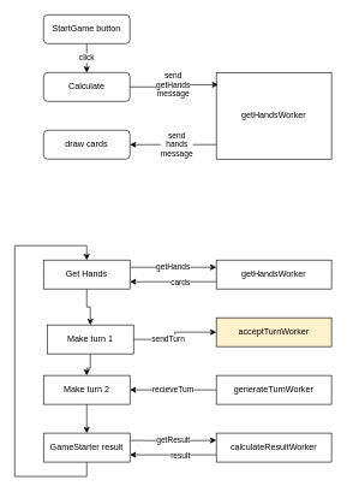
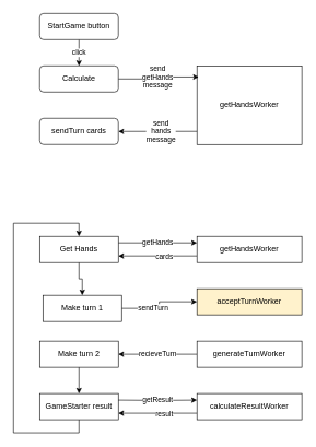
  <mxCell id="0" />
  <mxCell id="1" parent="0" />
  <mxCell id="2" style="edgeStyle=orthogonalEdgeStyle;rounded=0;orthogonalLoop=1;jettySize=auto;html=1;entryX=0.5;entryY=0;entryDx=0;entryDy=0;" edge="1" parent="1" source="4" target="8"><mxGeometry relative="1" as="geometry" /></mxCell>
  <mxCell id="3" value="getHands" style="edgeStyle=orthogonalEdgeStyle;rounded=0;orthogonalLoop=1;jettySize=auto;html=1;entryX=0;entryY=0.25;entryDx=0;entryDy=0;exitX=1;exitY=0.25;exitDx=0;exitDy=0;" edge="1" parent="1" source="4" target="15"><mxGeometry relative="1" as="geometry" /></mxCell>
  <mxCell id="4" value="Get Hands" style="rounded=0;whiteSpace=wrap;html=1;" vertex="1" parent="1"><mxGeometry x="60" y="360" width="120" height="40" as="geometry" /></mxCell>
- <mxCell id="5" style="edgeStyle=orthogonalEdgeStyle;rounded=0;orthogonalLoop=1;jettySize=auto;html=1;entryX=0.5;entryY=0;entryDx=0;entryDy=0;" edge="1" parent="1" source="8" target="10"><mxGeometry relative="1" as="geometry" /></mxCell>
  <mxCell id="6" style="edgeStyle=orthogonalEdgeStyle;rounded=0;orthogonalLoop=1;jettySize=auto;html=1;" edge="1" parent="1" source="8" target="16"><mxGeometry relative="1" as="geometry" /></mxCell>
  <mxCell id="7" value="sendTurn" style="edgeLabel;html=1;align=center;verticalAlign=middle;resizable=0;points=[];" vertex="1" connectable="0" parent="6"><mxGeometry x="-0.256" y="1" relative="1" as="geometry"><mxPoint as="offset" /></mxGeometry></mxCell>
  <mxCell id="8" value="Make turn 1" style="rounded=0;whiteSpace=wrap;html=1;" vertex="1" parent="1"><mxGeometry x="65" y="450" width="120" height="40" as="geometry" /></mxCell>
  <mxCell id="9" style="edgeStyle=orthogonalEdgeStyle;rounded=0;orthogonalLoop=1;jettySize=auto;html=1;entryX=0.5;entryY=0;entryDx=0;entryDy=0;" edge="1" parent="1" source="10" target="12"><mxGeometry relative="1" as="geometry" /></mxCell>
  <mxCell id="10" value="Make turn 2" style="rounded=0;whiteSpace=wrap;html=1;" vertex="1" parent="1"><mxGeometry x="60" y="520" width="120" height="40" as="geometry" /></mxCell>
  <mxCell id="11" style="edgeStyle=orthogonalEdgeStyle;rounded=0;orthogonalLoop=1;jettySize=auto;html=1;entryX=0.5;entryY=0;entryDx=0;entryDy=0;" edge="1" parent="1" source="12" target="4"><mxGeometry relative="1" as="geometry"><Array as="points"><mxPoint x="120" y="660" /><mxPoint x="20" y="660" /><mxPoint x="20" y="340" /><mxPoint x="120" y="340" /></Array></mxGeometry></mxCell>
  <mxCell id="12" value="GameStarter result" style="rounded=0;whiteSpace=wrap;html=1;" vertex="1" parent="1"><mxGeometry x="60" y="600" width="120" height="40" as="geometry" /></mxCell>
  <mxCell id="13" style="edgeStyle=orthogonalEdgeStyle;rounded=0;orthogonalLoop=1;jettySize=auto;html=1;entryX=1;entryY=0.75;entryDx=0;entryDy=0;exitX=0;exitY=0.75;exitDx=0;exitDy=0;" edge="1" parent="1" source="15" target="4"><mxGeometry relative="1" as="geometry" /></mxCell>
  <mxCell id="14" value="cards" style="edgeLabel;html=1;align=center;verticalAlign=middle;resizable=0;points=[];" vertex="1" connectable="0" parent="13"><mxGeometry x="-0.149" y="1" relative="1" as="geometry"><mxPoint as="offset" /></mxGeometry></mxCell>
  <mxCell id="15" value="getHandsWorker" style="rounded=0;whiteSpace=wrap;html=1;" vertex="1" parent="1"><mxGeometry x="300" y="360" width="160" height="40" as="geometry" /></mxCell>
  <mxCell id="16" value="acceptTurnWorker" style="rounded=0;whiteSpace=wrap;html=1;fillColor=#fff2cc;" vertex="1" parent="1"><mxGeometry x="300" y="440" width="160" height="40" as="geometry" /></mxCell>
  <mxCell id="17" value="recieveTurn" style="edgeStyle=orthogonalEdgeStyle;rounded=0;orthogonalLoop=1;jettySize=auto;html=1;entryX=1;entryY=0.5;entryDx=0;entryDy=0;" edge="1" parent="1" source="18" target="10"><mxGeometry relative="1" as="geometry" /></mxCell>
  <mxCell id="18" value="generateTurnWorker" style="rounded=0;whiteSpace=wrap;html=1;" vertex="1" parent="1"><mxGeometry x="300" y="520" width="160" height="40" as="geometry" /></mxCell>
  <mxCell id="19" value="getResult" style="edgeStyle=orthogonalEdgeStyle;rounded=0;orthogonalLoop=1;jettySize=auto;html=1;entryX=0;entryY=0.25;entryDx=0;entryDy=0;" edge="1" target="22" parent="1"><mxGeometry relative="1" as="geometry"><mxPoint x="180" y="610" as="sourcePoint" /></mxGeometry></mxCell>
  <mxCell id="20" style="edgeStyle=orthogonalEdgeStyle;rounded=0;orthogonalLoop=1;jettySize=auto;html=1;entryX=1;entryY=0.75;entryDx=0;entryDy=0;exitX=0;exitY=0.75;exitDx=0;exitDy=0;" edge="1" source="22" parent="1"><mxGeometry relative="1" as="geometry"><mxPoint x="180" y="630" as="targetPoint" /></mxGeometry></mxCell>
  <mxCell id="21" value="result" style="edgeLabel;html=1;align=center;verticalAlign=middle;resizable=0;points=[];" vertex="1" connectable="0" parent="20"><mxGeometry x="-0.149" y="1" relative="1" as="geometry"><mxPoint as="offset" /></mxGeometry></mxCell>
  <mxCell id="22" value="calculateResultWorker" style="rounded=0;whiteSpace=wrap;html=1;" vertex="1" parent="1"><mxGeometry x="300" y="600" width="160" height="40" as="geometry" /></mxCell>
  <mxCell id="23" value="click" style="edgeStyle=orthogonalEdgeStyle;rounded=0;orthogonalLoop=1;jettySize=auto;html=1;" edge="1" parent="1" source="24" target="28"><mxGeometry relative="1" as="geometry" /></mxCell>
  <mxCell id="24" value="StartGame button" style="rounded=1;whiteSpace=wrap;html=1;" vertex="1" parent="1"><mxGeometry x="60" y="20" width="120" height="40" as="geometry" /></mxCell>
  <mxCell id="25" value="send&lt;br&gt;hands&lt;br&gt;message" style="edgeStyle=orthogonalEdgeStyle;rounded=0;orthogonalLoop=1;jettySize=auto;html=1;entryX=1;entryY=0.5;entryDx=0;entryDy=0;exitX=0.063;exitY=0.833;exitDx=0;exitDy=0;exitPerimeter=0;" edge="1" parent="1" source="26" target="29"><mxGeometry relative="1" as="geometry" /></mxCell>
  <mxCell id="26" value="getHandsWorker" style="rounded=0;whiteSpace=wrap;html=1;" vertex="1" parent="1"><mxGeometry x="300" y="100" width="160" height="120" as="geometry" /></mxCell>
  <mxCell id="27" value="send &lt;br&gt;getHands&lt;br&gt;message" style="edgeStyle=orthogonalEdgeStyle;rounded=0;orthogonalLoop=1;jettySize=auto;html=1;entryX=0.016;entryY=0.141;entryDx=0;entryDy=0;entryPerimeter=0;" edge="1" parent="1" source="28" target="26"><mxGeometry relative="1" as="geometry" /></mxCell>
  <mxCell id="28" value="Calculate" style="rounded=1;whiteSpace=wrap;html=1;" vertex="1" parent="1"><mxGeometry x="60" y="100" width="120" height="40" as="geometry" /></mxCell>
- <mxCell id="29" value="draw cards" style="rounded=1;whiteSpace=wrap;html=1;" vertex="1" parent="1"><mxGeometry x="60" y="180" width="120" height="40" as="geometry" /></mxCell>
+ <mxCell id="29" value="sendTurn cards" style="rounded=1;whiteSpace=wrap;html=1;" vertex="1" parent="1"><mxGeometry x="60" y="180" width="120" height="40" as="geometry" /></mxCell>
